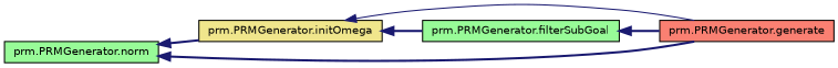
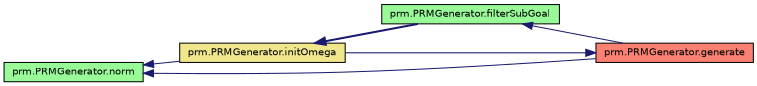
  digraph {
    rankdir=LR
    node [color=black fillcolor=palegreen fontname=Helvetica fontsize=10 shape=record style=filled]
    edge [color=midnightblue dir=back fontname=Helvetica fontsize=10 labelfontname=Helvetica labelfontsize=10 style=solid]
    n1 [fontcolor=black height=0.2 label="prm.PRMGenerator.norm" width=0.4]
    n2 [fillcolor=khaki height=0.2 label="prm.PRMGenerator.initOmega" width=0.4]
    n3 [fillcolor=salmon height=0.2 label="prm.PRMGenerator.generate" width=0.4]
    n4 [height=0.2 label="prm.PRMGenerator.filterSubGoal" width=0.4]
-   n1 -> n2 [style=bold]
-   n1 -> n3 [style=bold]
-   n2 -> n3
+   n1 -> n2
+   n1 -> n3
+   n3 -> n2
    n2 -> n4 [style=bold]
-   n4 -> n3 [style=bold]
+   n4 -> n3
  }
